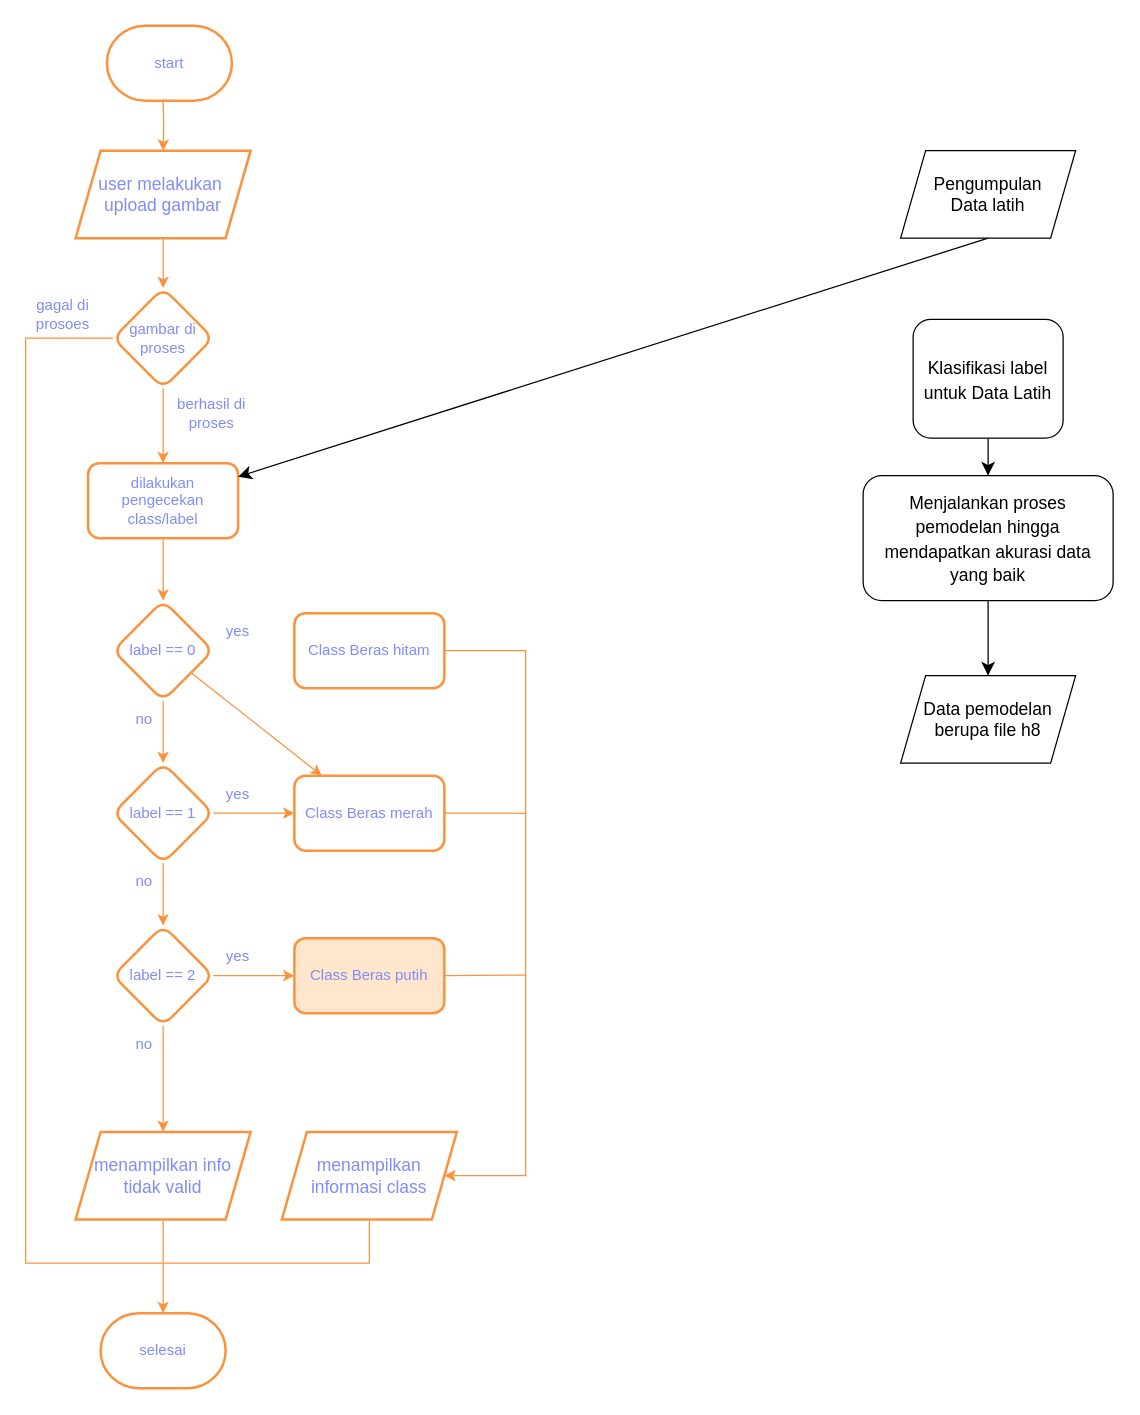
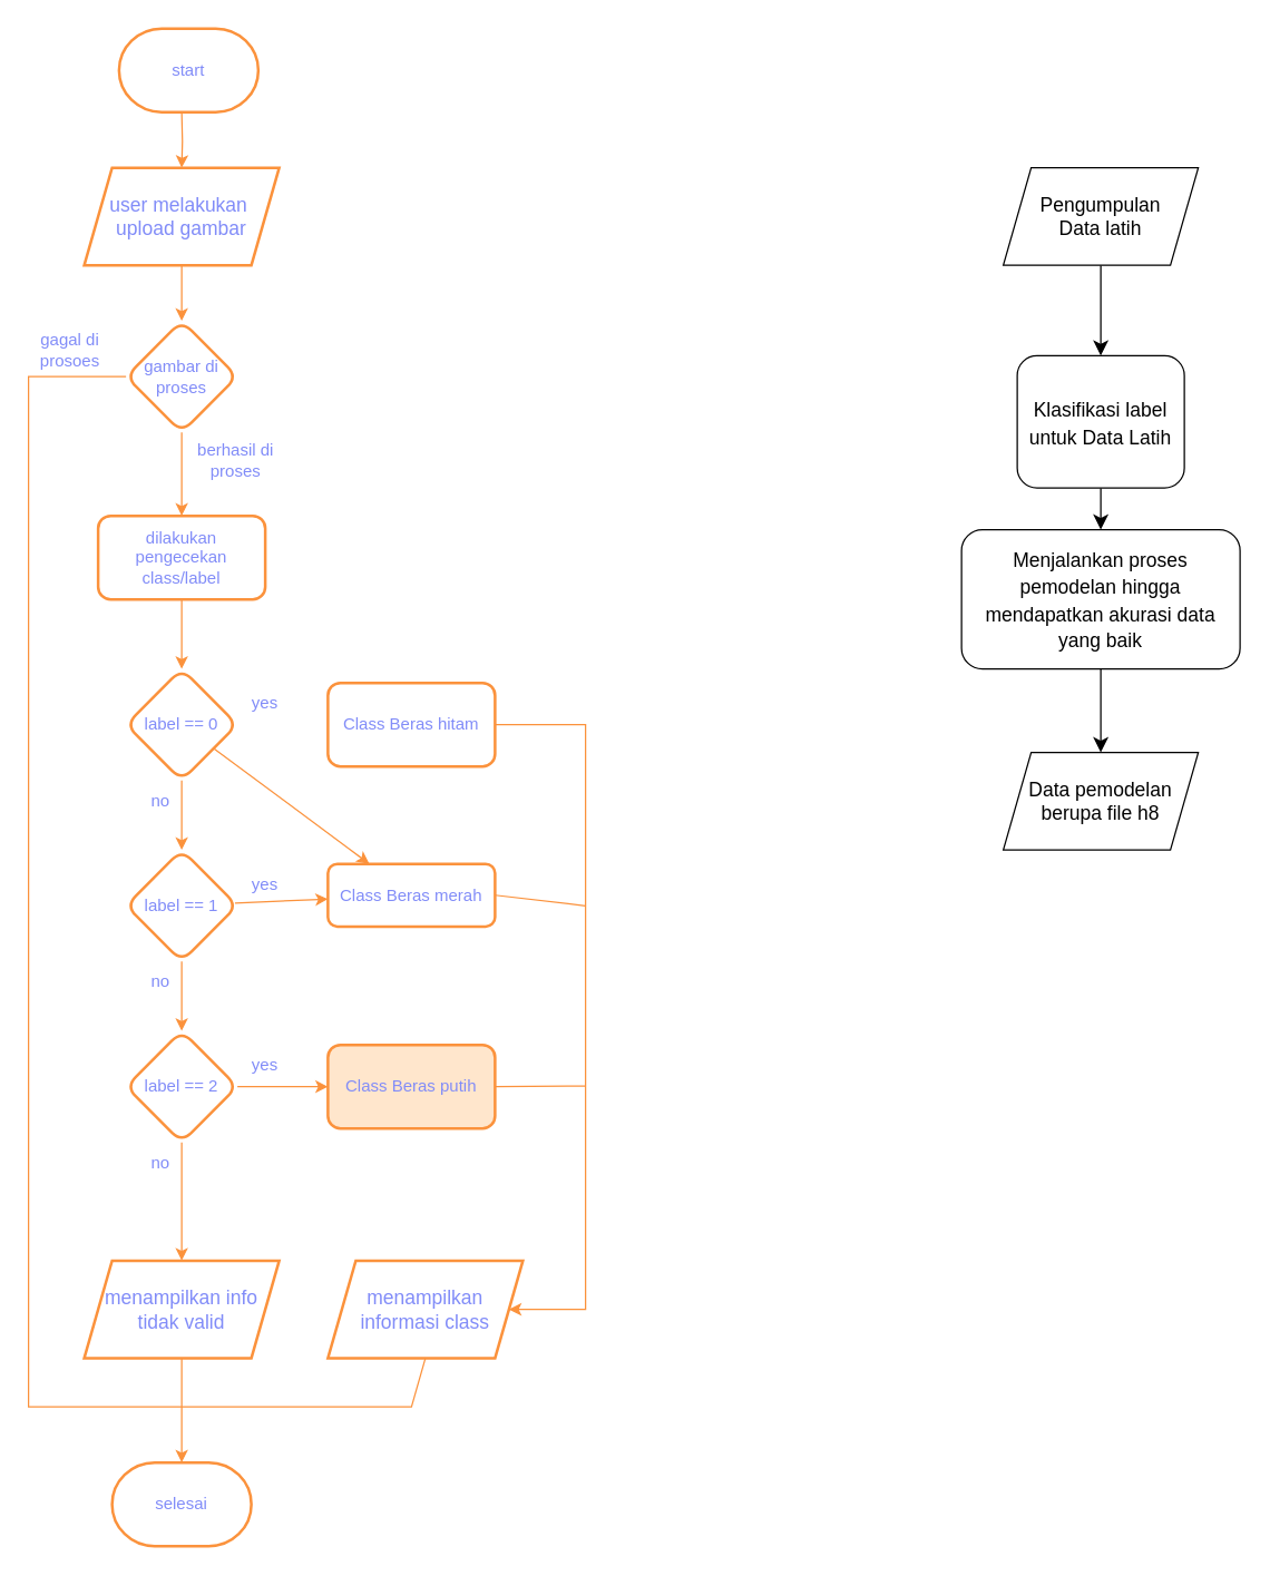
  <mxCell id="0" />
  <mxCell id="1" parent="0" />
  <mxCell id="2" value="" style="edgeStyle=orthogonalEdgeStyle;rounded=0;orthogonalLoop=1;jettySize=auto;html=1;strokeColor=#fb923c;entryX=0.5;entryY=0;entryDx=0;entryDy=0;" parent="1" target="43" edge="1"><mxGeometry relative="1" as="geometry"><mxPoint x="130" y="80" as="sourcePoint" /><mxPoint x="130" y="130" as="targetPoint" /></mxGeometry></mxCell>
  <mxCell id="3" value="&lt;font color=&quot;#818cf8&quot;&gt;start&lt;/font&gt;" style="strokeWidth=2;html=1;shape=mxgraph.flowchart.terminator;whiteSpace=wrap;strokeColor=#fb923c;" parent="1" vertex="1"><mxGeometry x="85" y="20" width="100" height="60" as="geometry" /></mxCell>
  <mxCell id="4" value="" style="edgeStyle=orthogonalEdgeStyle;rounded=0;orthogonalLoop=1;jettySize=auto;html=1;strokeColor=#fb923c;exitX=0.5;exitY=1;exitDx=0;exitDy=0;" parent="1" source="43" target="7" edge="1"><mxGeometry relative="1" as="geometry"><mxPoint x="130" y="190" as="sourcePoint" /></mxGeometry></mxCell>
  <mxCell id="5" value="" style="edgeStyle=orthogonalEdgeStyle;rounded=0;orthogonalLoop=1;jettySize=auto;html=1;endArrow=none;endFill=0;strokeColor=#fb923c;" parent="1" source="7" edge="1"><mxGeometry relative="1" as="geometry"><mxPoint x="130" y="1010" as="targetPoint" /><Array as="points"><mxPoint x="20" y="270" /><mxPoint x="20" y="1010" /></Array></mxGeometry></mxCell>
  <mxCell id="6" value="" style="edgeStyle=orthogonalEdgeStyle;rounded=0;orthogonalLoop=1;jettySize=auto;html=1;strokeColor=#fb923c;" parent="1" source="7" target="10" edge="1"><mxGeometry relative="1" as="geometry" /></mxCell>
  <mxCell id="7" value="&lt;font color=&quot;#818cf8&quot;&gt;gambar di proses&lt;/font&gt;" style="rhombus;whiteSpace=wrap;html=1;rounded=1;strokeWidth=2;strokeColor=#fb923c;" parent="1" vertex="1"><mxGeometry x="90" y="230" width="80" height="80" as="geometry" /></mxCell>
  <mxCell id="8" value="&lt;font color=&quot;#818cf8&quot;&gt;gagal di prosoes&lt;/font&gt;" style="text;html=1;align=center;verticalAlign=middle;whiteSpace=wrap;rounded=0;strokeColor=none;" parent="1" vertex="1"><mxGeometry x="20" y="236" width="60" height="30" as="geometry" /></mxCell>
  <mxCell id="9" value="" style="edgeStyle=none;rounded=0;orthogonalLoop=1;jettySize=auto;html=1;strokeColor=#fb923c;" parent="1" source="10" target="14" edge="1"><mxGeometry relative="1" as="geometry" /></mxCell>
  <mxCell id="10" value="&lt;font color=&quot;#818cf8&quot;&gt;dilakukan pengecekan class/label&lt;/font&gt;" style="whiteSpace=wrap;html=1;rounded=1;strokeWidth=2;strokeColor=#fb923c;" parent="1" vertex="1"><mxGeometry x="70" y="370" width="120" height="60" as="geometry" /></mxCell>
  <mxCell id="11" value="&lt;font color=&quot;#818cf8&quot;&gt;berhasil di proses&lt;/font&gt;" style="text;html=1;align=center;verticalAlign=middle;whiteSpace=wrap;rounded=0;strokeColor=none;" parent="1" vertex="1"><mxGeometry x="139" y="315" width="60" height="30" as="geometry" /></mxCell>
  <mxCell id="12" value="" style="edgeStyle=none;rounded=0;orthogonalLoop=1;jettySize=auto;html=1;strokeColor=#fb923c;" parent="1" source="14" target="17" edge="1"><mxGeometry relative="1" as="geometry" /></mxCell>
  <mxCell id="13" value="" style="edgeStyle=none;rounded=0;orthogonalLoop=1;jettySize=auto;html=1;strokeColor=#fb923c;" parent="1" source="14" target="24" edge="1"><mxGeometry relative="1" as="geometry" /></mxCell>
  <mxCell id="14" value="&lt;font color=&quot;#818cf8&quot;&gt;label == 0&lt;/font&gt;" style="rhombus;whiteSpace=wrap;html=1;rounded=1;strokeWidth=2;strokeColor=#fb923c;" parent="1" vertex="1"><mxGeometry x="90" y="480" width="80" height="80" as="geometry" /></mxCell>
  <mxCell id="15" value="" style="edgeStyle=none;rounded=0;orthogonalLoop=1;jettySize=auto;html=1;strokeColor=#fb923c;" parent="1" source="17" target="20" edge="1"><mxGeometry relative="1" as="geometry" /></mxCell>
  <mxCell id="16" value="" style="edgeStyle=none;rounded=0;orthogonalLoop=1;jettySize=auto;html=1;strokeColor=#fb923c;" parent="1" source="17" target="24" edge="1"><mxGeometry relative="1" as="geometry" /></mxCell>
  <mxCell id="17" value="&lt;font color=&quot;#818cf8&quot;&gt;label == 1&lt;/font&gt;" style="rhombus;whiteSpace=wrap;html=1;rounded=1;strokeWidth=2;strokeColor=#fb923c;" parent="1" vertex="1"><mxGeometry x="90" y="610" width="80" height="80" as="geometry" /></mxCell>
  <mxCell id="18" value="" style="edgeStyle=none;rounded=0;orthogonalLoop=1;jettySize=auto;html=1;strokeColor=#fb923c;" parent="1" source="20" target="26" edge="1"><mxGeometry relative="1" as="geometry" /></mxCell>
  <mxCell id="19" value="" style="edgeStyle=none;rounded=0;orthogonalLoop=1;jettySize=auto;html=1;endArrow=classic;endFill=1;strokeColor=#fb923c;entryX=0.5;entryY=0;entryDx=0;entryDy=0;" parent="1" source="20" target="45" edge="1"><mxGeometry relative="1" as="geometry"><mxPoint x="130" y="910" as="targetPoint" /></mxGeometry></mxCell>
  <mxCell id="20" value="&lt;font color=&quot;#818cf8&quot;&gt;label == 2&lt;/font&gt;" style="rhombus;whiteSpace=wrap;html=1;rounded=1;strokeWidth=2;direction=south;strokeColor=#fb923c;" parent="1" vertex="1"><mxGeometry x="90" y="740" width="80" height="80" as="geometry" /></mxCell>
  <mxCell id="21" style="edgeStyle=none;rounded=0;orthogonalLoop=1;jettySize=auto;html=1;exitX=1;exitY=0.5;exitDx=0;exitDy=0;entryX=1;entryY=0.5;entryDx=0;entryDy=0;strokeColor=#fb923c;" parent="1" source="22" target="44" edge="1"><mxGeometry relative="1" as="geometry"><Array as="points"><mxPoint x="420" y="520" /><mxPoint x="420" y="940" /></Array><mxPoint x="355" y="940" as="targetPoint" /></mxGeometry></mxCell>
  <mxCell id="22" value="&lt;font color=&quot;#818cf8&quot;&gt;Class Beras hitam&lt;/font&gt;" style="rounded=1;whiteSpace=wrap;html=1;strokeWidth=2;strokeColor=#fb923c;" parent="1" vertex="1"><mxGeometry x="235" y="490" width="120" height="60" as="geometry" /></mxCell>
  <mxCell id="23" style="edgeStyle=none;rounded=0;orthogonalLoop=1;jettySize=auto;html=1;exitX=1;exitY=0.5;exitDx=0;exitDy=0;endArrow=none;endFill=0;strokeColor=#fb923c;" parent="1" source="24" edge="1"><mxGeometry relative="1" as="geometry"><mxPoint x="420" y="650.118" as="targetPoint" /></mxGeometry></mxCell>
- <mxCell id="24" value="&lt;font color=&quot;#818cf8&quot;&gt;Class Beras merah&lt;/font&gt;" style="whiteSpace=wrap;html=1;rounded=1;strokeWidth=2;strokeColor=#fb923c;" parent="1" vertex="1"><mxGeometry x="235" y="620" width="120" height="60" as="geometry" /></mxCell>
+ <mxCell id="24" value="&lt;font color=&quot;#818cf8&quot;&gt;Class Beras merah&lt;/font&gt;" style="whiteSpace=wrap;html=1;rounded=1;strokeWidth=2;strokeColor=#fb923c;" parent="1" vertex="1"><mxGeometry x="235" y="620" width="120" height="45" as="geometry" /></mxCell>
  <mxCell id="25" style="edgeStyle=none;rounded=0;orthogonalLoop=1;jettySize=auto;html=1;exitX=1;exitY=0.5;exitDx=0;exitDy=0;endArrow=none;endFill=0;strokeColor=#fb923c;" parent="1" source="26" edge="1"><mxGeometry relative="1" as="geometry"><mxPoint x="420" y="779.529" as="targetPoint" /></mxGeometry></mxCell>
  <mxCell id="26" value="&lt;font color=&quot;#818cf8&quot;&gt;Class Beras putih&lt;/font&gt;" style="rounded=1;whiteSpace=wrap;html=1;strokeWidth=2;strokeColor=#fb923c;fillColor=#ffe6cc;" parent="1" vertex="1"><mxGeometry x="235" y="750" width="120" height="60" as="geometry" /></mxCell>
  <mxCell id="27" style="edgeStyle=none;rounded=0;orthogonalLoop=1;jettySize=auto;html=1;exitX=0.5;exitY=1;exitDx=0;exitDy=0;entryX=0.5;entryY=0;entryDx=0;entryDy=0;entryPerimeter=0;endArrow=classic;endFill=1;strokeColor=#fb923c;" parent="1" source="45" target="28" edge="1"><mxGeometry relative="1" as="geometry"><mxPoint x="130" y="970" as="sourcePoint" /></mxGeometry></mxCell>
  <mxCell id="28" value="&lt;font color=&quot;#818cf8&quot;&gt;selesai&lt;/font&gt;" style="strokeWidth=2;html=1;shape=mxgraph.flowchart.terminator;whiteSpace=wrap;strokeColor=#fb923c;" parent="1" vertex="1"><mxGeometry x="80" y="1050" width="100" height="60" as="geometry" /></mxCell>
  <mxCell id="29" value="" style="endArrow=none;html=1;rounded=0;entryX=0.5;entryY=1;entryDx=0;entryDy=0;strokeColor=#fb923c;" parent="1" target="44" edge="1"><mxGeometry width="50" height="50" relative="1" as="geometry"><mxPoint x="130" y="1010" as="sourcePoint" /><mxPoint x="295" y="970" as="targetPoint" /><Array as="points"><mxPoint x="295" y="1010" /></Array></mxGeometry></mxCell>
  <mxCell id="30" value="&lt;font color=&quot;#818cf8&quot;&gt;yes&lt;/font&gt;" style="text;html=1;align=center;verticalAlign=middle;whiteSpace=wrap;rounded=0;strokeColor=none;" parent="1" vertex="1"><mxGeometry x="160" y="490" width="60" height="30" as="geometry" /></mxCell>
  <mxCell id="31" value="&lt;font color=&quot;#818cf8&quot;&gt;yes&lt;/font&gt;" style="text;html=1;align=center;verticalAlign=middle;whiteSpace=wrap;rounded=0;strokeColor=none;" parent="1" vertex="1"><mxGeometry x="160" y="620" width="60" height="30" as="geometry" /></mxCell>
  <mxCell id="32" value="&lt;font color=&quot;#818cf8&quot;&gt;no&lt;/font&gt;" style="text;html=1;align=center;verticalAlign=middle;whiteSpace=wrap;rounded=0;strokeColor=none;" parent="1" vertex="1"><mxGeometry x="85" y="560" width="60" height="30" as="geometry" /></mxCell>
  <mxCell id="33" value="&lt;font color=&quot;#818cf8&quot;&gt;yes&lt;/font&gt;" style="text;html=1;align=center;verticalAlign=middle;whiteSpace=wrap;rounded=0;strokeColor=none;" parent="1" vertex="1"><mxGeometry x="160" y="750" width="60" height="30" as="geometry" /></mxCell>
  <mxCell id="34" value="&lt;font color=&quot;#818cf8&quot;&gt;no&lt;/font&gt;" style="text;html=1;align=center;verticalAlign=middle;whiteSpace=wrap;rounded=0;strokeColor=none;" parent="1" vertex="1"><mxGeometry x="85" y="690" width="60" height="30" as="geometry" /></mxCell>
  <mxCell id="35" value="&lt;font color=&quot;#818cf8&quot;&gt;no&lt;/font&gt;" style="text;html=1;align=center;verticalAlign=middle;whiteSpace=wrap;rounded=0;strokeColor=none;" parent="1" vertex="1"><mxGeometry x="85" y="820" width="60" height="30" as="geometry" /></mxCell>
- <mxCell id="36" value="" style="edgeStyle=none;curved=1;rounded=0;orthogonalLoop=1;jettySize=auto;html=1;fontSize=14;startSize=8;endSize=8;exitX=0.5;exitY=1;exitDx=0;exitDy=0;" edge="1" parent="1" source="41" target="10"><mxGeometry relative="1" as="geometry"><mxPoint x="790" y="190" as="sourcePoint" /></mxGeometry></mxCell>
+ <mxCell id="36" value="" style="edgeStyle=none;curved=1;rounded=0;orthogonalLoop=1;jettySize=auto;html=1;fontSize=14;startSize=8;endSize=8;exitX=0.5;exitY=1;exitDx=0;exitDy=0;" edge="1" parent="1" source="41" target="38"><mxGeometry relative="1" as="geometry"><mxPoint x="790" y="190" as="sourcePoint" /></mxGeometry></mxCell>
  <mxCell id="37" value="" style="edgeStyle=none;curved=1;rounded=0;orthogonalLoop=1;jettySize=auto;html=1;fontSize=14;startSize=8;endSize=8;" edge="1" parent="1" source="38" target="40"><mxGeometry relative="1" as="geometry" /></mxCell>
  <mxCell id="38" value="&lt;font style=&quot;font-size: 14px;&quot;&gt;Klasifikasi label untuk Data Latih&lt;/font&gt;" style="rounded=1;whiteSpace=wrap;html=1;fontSize=16;" vertex="1" parent="1"><mxGeometry x="730" y="255" width="120" height="95" as="geometry" /></mxCell>
  <mxCell id="39" value="" style="edgeStyle=none;curved=1;rounded=0;orthogonalLoop=1;jettySize=auto;html=1;fontSize=14;startSize=8;endSize=8;entryX=0.5;entryY=0;entryDx=0;entryDy=0;" edge="1" parent="1" source="40" target="42"><mxGeometry relative="1" as="geometry"><mxPoint x="790" y="620" as="targetPoint" /></mxGeometry></mxCell>
  <mxCell id="40" value="&lt;font style=&quot;font-size: 14px;&quot;&gt;Menjalankan proses pemodelan hingga mendapatkan akurasi data yang baik&lt;/font&gt;" style="rounded=1;whiteSpace=wrap;html=1;fontSize=16;" vertex="1" parent="1"><mxGeometry x="690" y="380" width="200" height="100" as="geometry" /></mxCell>
  <mxCell id="41" value="Pengumpulan &lt;br&gt;Data latih" style="shape=parallelogram;perimeter=parallelogramPerimeter;whiteSpace=wrap;html=1;fixedSize=1;fontSize=14;" vertex="1" parent="1"><mxGeometry x="720" y="120" width="140" height="70" as="geometry" /></mxCell>
  <mxCell id="42" value="Data pemodelan berupa file h8" style="shape=parallelogram;perimeter=parallelogramPerimeter;whiteSpace=wrap;html=1;fixedSize=1;fontSize=14;" vertex="1" parent="1"><mxGeometry x="720" y="540" width="140" height="70" as="geometry" /></mxCell>
  <mxCell id="43" value="&lt;font color=&quot;#818cf8&quot;&gt;user melakukan&amp;nbsp;&lt;br&gt;upload gambar&lt;/font&gt;" style="shape=parallelogram;perimeter=parallelogramPerimeter;whiteSpace=wrap;html=1;fixedSize=1;fontSize=14;strokeColor=#FB923C;strokeWidth=2;" vertex="1" parent="1"><mxGeometry x="60" y="120" width="140" height="70" as="geometry" /></mxCell>
- <mxCell id="44" value="&lt;font color=&quot;#818cf8&quot;&gt;menampilkan informasi class&lt;/font&gt;" style="shape=parallelogram;perimeter=parallelogramPerimeter;whiteSpace=wrap;html=1;fixedSize=1;fontSize=14;strokeColor=#FB923C;strokeWidth=2;" vertex="1" parent="1"><mxGeometry x="225" y="905" width="140" height="70" as="geometry" /></mxCell>
+ <mxCell id="44" value="&lt;font color=&quot;#818cf8&quot;&gt;menampilkan informasi class&lt;/font&gt;" style="shape=parallelogram;perimeter=parallelogramPerimeter;whiteSpace=wrap;html=1;fixedSize=1;fontSize=14;strokeColor=#FB923C;strokeWidth=2;" vertex="1" parent="1"><mxGeometry x="235" y="905" width="140" height="70" as="geometry" /></mxCell>
  <mxCell id="45" value="&lt;font color=&quot;#818cf8&quot;&gt;menampilkan info&lt;br&gt;tidak valid&lt;br&gt;&lt;/font&gt;" style="shape=parallelogram;perimeter=parallelogramPerimeter;whiteSpace=wrap;html=1;fixedSize=1;fontSize=14;strokeColor=#FB923C;strokeWidth=2;" vertex="1" parent="1"><mxGeometry x="60" y="905" width="140" height="70" as="geometry" /></mxCell>
